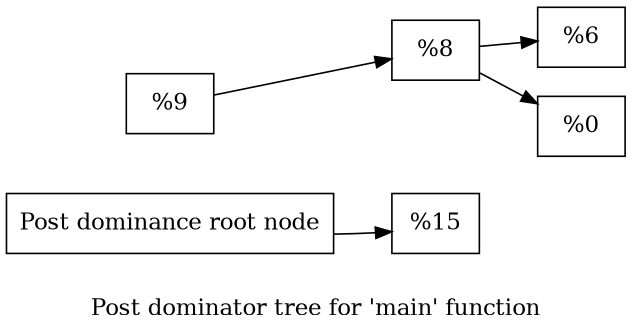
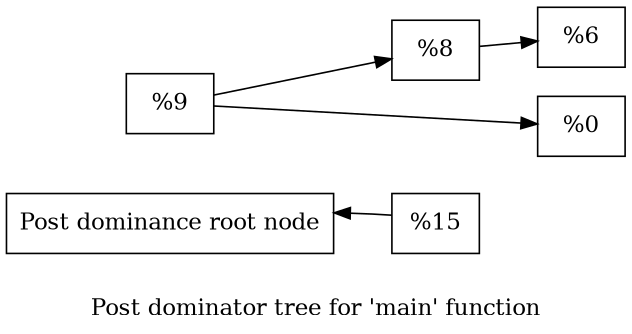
  digraph {
    label="Post dominator tree for 'main' function"
    rankdir=LR
    node [shape=record]
    n1 [label="{Post dominance root node}"]
    n2 [label="{%15}"]
    n3 [label="{%9}"]
    n4 [label="{%8}"]
    n5 [label="{%6}"]
    n6 [label="{%0}"]
-   n1 -> n2
+   n2 -> n1
    n3 -> n4
    n4 -> n5
-   n4 -> n6
+   n3 -> n6
  }
